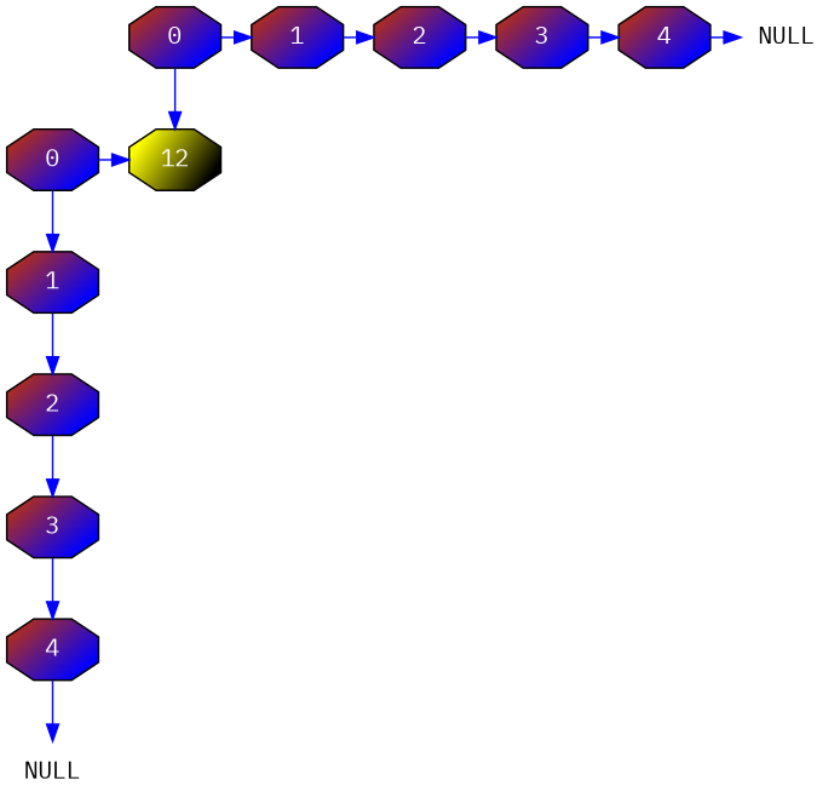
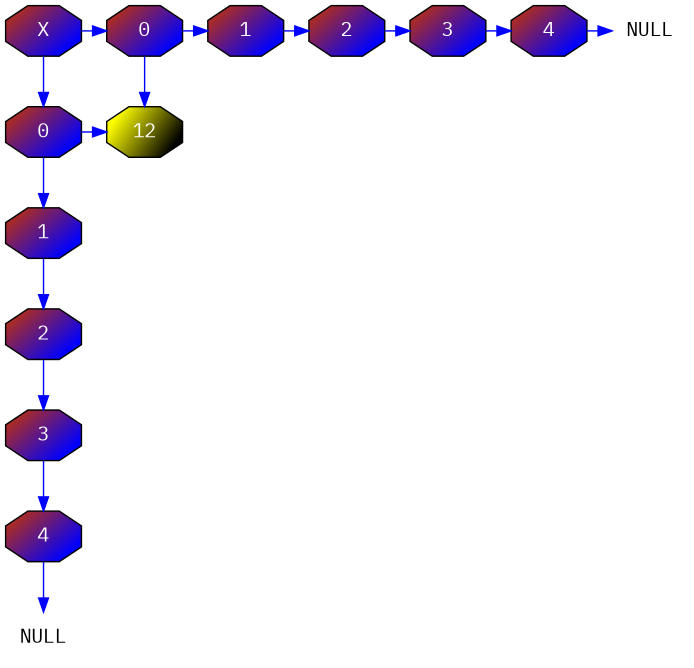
  digraph {
    fontname="IBM Plex Mono"
    node [fillcolor="brown:blue" fontcolor=white gradientangle=300 group=0 shape=octagon style=filled fontname="IBM Plex Mono"]
    edge [color=blue dir=forward fontname="IBM Plex Mono"]
+   n1 [label=X]
    n2 [label=0]
    n3 [group=1 label=1]
    n4 [group=2 label=2]
    n5 [group=3 label=3]
    n6 [group=4 label=4]
    n7 [fillcolor=none label=NULL shape=none fontcolor="" gradientangle="" group=""]
    n8 [label=0]
    n9 [fillcolor="yellow:dark" gradientangle=315 label=12]
    n10 [label=1]
    n11 [label=2]
    n12 [label=3]
    n13 [label=4]
    n14 [fillcolor=none label=NULL shape=none fontcolor="" gradientangle="" group=""]
    subgraph sub_1 {
      label="MATRIZ ESPARZA"
      n10
      n11
      n12
      n13
      n14
      subgraph sub_2 {
        label="MATRIZ ESPARZA"
        rank=same
+       n1
        n2
        n3
        n4
        n5
        n6
        n7
      }
      subgraph sub_3 {
        label="MATRIZ ESPARZA"
        rank=same
        n8
        n9
      }
    }
+   n1 -> n2
+   n1 -> n8
    n2 -> n3
    n2 -> n9
    n3 -> n4
    n4 -> n5
    n5 -> n6
    n6 -> n7
    n8 -> n9
    n8 -> n10
    n10 -> n11
    n11 -> n12
    n12 -> n13
    n13 -> n14
  }
